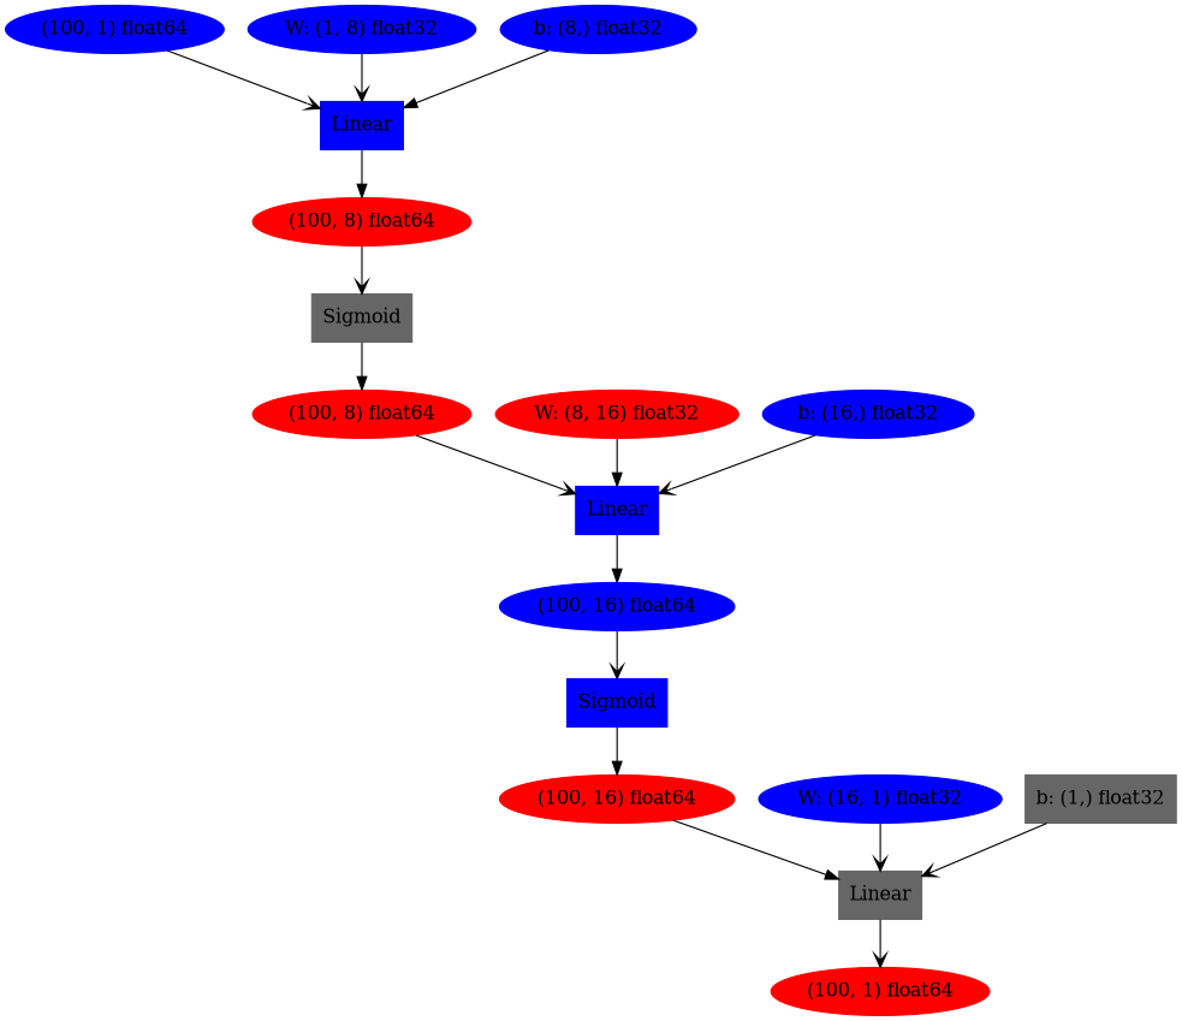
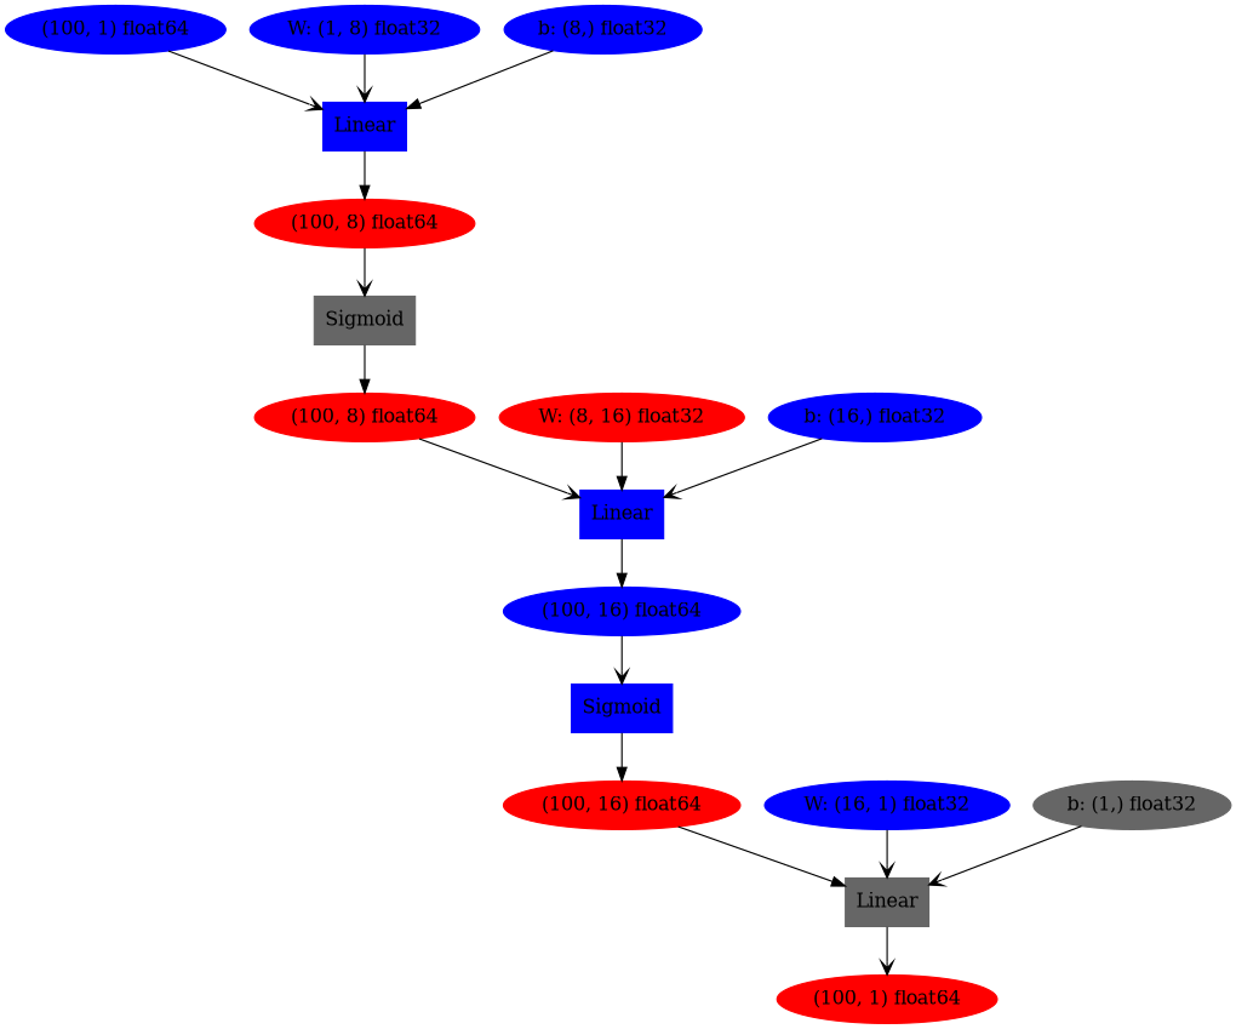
  digraph {
    node [color=blue style=filled]
    edge [arrowhead=vee]
    n1 [color=red label="(100, 1) float64"]
    n2 [color=gray40 label=Linear shape=box]
    n3 [color=red label="(100, 16) float64"]
    n4 [label="W: (16, 1) float32"]
-   n5 [color=gray40 label="b: (1,) float32" shape=box]
+   n5 [color=gray40 label="b: (1,) float32"]
    n6 [label=Sigmoid shape=box]
    n7 [label="(100, 16) float64"]
    n8 [label=Linear shape=box]
    n9 [color=red label="(100, 8) float64"]
    n10 [color=red label="W: (8, 16) float32"]
    n11 [label="b: (16,) float32"]
    n12 [color=gray40 label=Sigmoid shape=box]
    n13 [color=red label="(100, 8) float64"]
    n14 [label=Linear shape=box]
    n15 [label="(100, 1) float64"]
    n16 [label="W: (1, 8) float32"]
    n17 [label="b: (8,) float32"]
    n2 -> n1
    n3 -> n2 [arrowhead=normal]
    n4 -> n2
    n5 -> n2
    n6 -> n3 [arrowhead=normal]
    n7 -> n6
    n8 -> n7 [arrowhead=normal]
    n9 -> n8
    n10 -> n8 [arrowhead=normal]
    n11 -> n8
    n12 -> n9 [arrowhead=normal]
    n13 -> n12
    n14 -> n13 [arrowhead=normal]
    n15 -> n14
    n16 -> n14
    n17 -> n14 [arrowhead=normal]
  }
